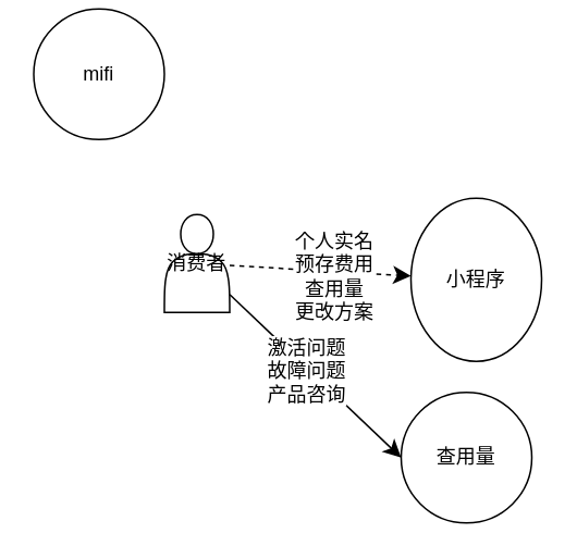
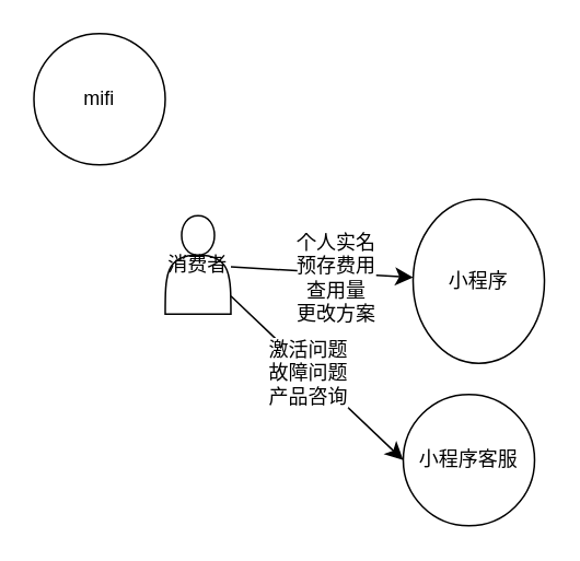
  <mxCell id="0" />
  <mxCell id="1" parent="0" />
- <mxCell id="2" value="" style="edgeStyle=none;curved=1;rounded=0;orthogonalLoop=1;jettySize=auto;html=1;fontSize=12;startSize=8;endSize=8;dashed=1;" edge="1" parent="1" source="6" target="8"><mxGeometry relative="1" as="geometry" /></mxCell>
+ <mxCell id="2" value="" style="edgeStyle=none;curved=1;rounded=0;orthogonalLoop=1;jettySize=auto;html=1;fontSize=12;startSize=8;endSize=8;" edge="1" parent="1" source="6" target="8"><mxGeometry relative="1" as="geometry" /></mxCell>
  <mxCell id="3" value="个人实名&lt;div&gt;预存费用&lt;/div&gt;&lt;div&gt;查用量&lt;/div&gt;&lt;div&gt;更改方案&lt;/div&gt;" style="edgeLabel;html=1;align=center;verticalAlign=middle;resizable=0;points=[];fontSize=12;" vertex="1" connectable="0" parent="2"><mxGeometry x="0.153" y="-3" relative="1" as="geometry"><mxPoint as="offset" /></mxGeometry></mxCell>
  <mxCell id="4" style="edgeStyle=none;curved=1;rounded=0;orthogonalLoop=1;jettySize=auto;html=1;entryX=0;entryY=0.5;entryDx=0;entryDy=0;fontSize=12;startSize=8;endSize=8;" edge="1" parent="1" source="6" target="9"><mxGeometry relative="1" as="geometry" /></mxCell>
  <mxCell id="5" value="激活问题&lt;div&gt;故障问题&lt;/div&gt;&lt;div&gt;产品咨询&lt;/div&gt;" style="edgeLabel;html=1;align=center;verticalAlign=middle;resizable=0;points=[];fontSize=12;" vertex="1" connectable="0" parent="4"><mxGeometry x="-0.094" y="-2" relative="1" as="geometry"><mxPoint as="offset" /></mxGeometry></mxCell>
  <mxCell id="6" value="消费者" style="shape=actor;whiteSpace=wrap;html=1;movable=1;resizable=1;rotatable=1;deletable=1;editable=1;locked=0;connectable=1;" vertex="1" parent="1"><mxGeometry x="100" y="131" width="40" height="60" as="geometry" /></mxCell>
- <mxCell id="7" value="mifi" style="ellipse;whiteSpace=wrap;html=1;aspect=fixed;" vertex="1" parent="1"><mxGeometry x="20" y="5" width="80" height="80" as="geometry" /></mxCell>
+ <mxCell id="7" value="mifi" style="ellipse;whiteSpace=wrap;html=1;aspect=fixed;" vertex="1" parent="1"><mxGeometry x="20" y="20" width="80" height="80" as="geometry" /></mxCell>
  <mxCell id="8" value="小程序" style="ellipse;whiteSpace=wrap;html=1;aspect=fixed;" vertex="1" parent="1"><mxGeometry x="251" y="121" width="80" height="100" as="geometry" /></mxCell>
- <mxCell id="9" value="查用量" style="ellipse;whiteSpace=wrap;html=1;aspect=fixed;" vertex="1" parent="1"><mxGeometry x="245" y="240" width="80" height="80" as="geometry" /></mxCell>
+ <mxCell id="9" value="小程序客服" style="ellipse;whiteSpace=wrap;html=1;aspect=fixed;" vertex="1" parent="1"><mxGeometry x="245" y="240" width="80" height="80" as="geometry" /></mxCell>
